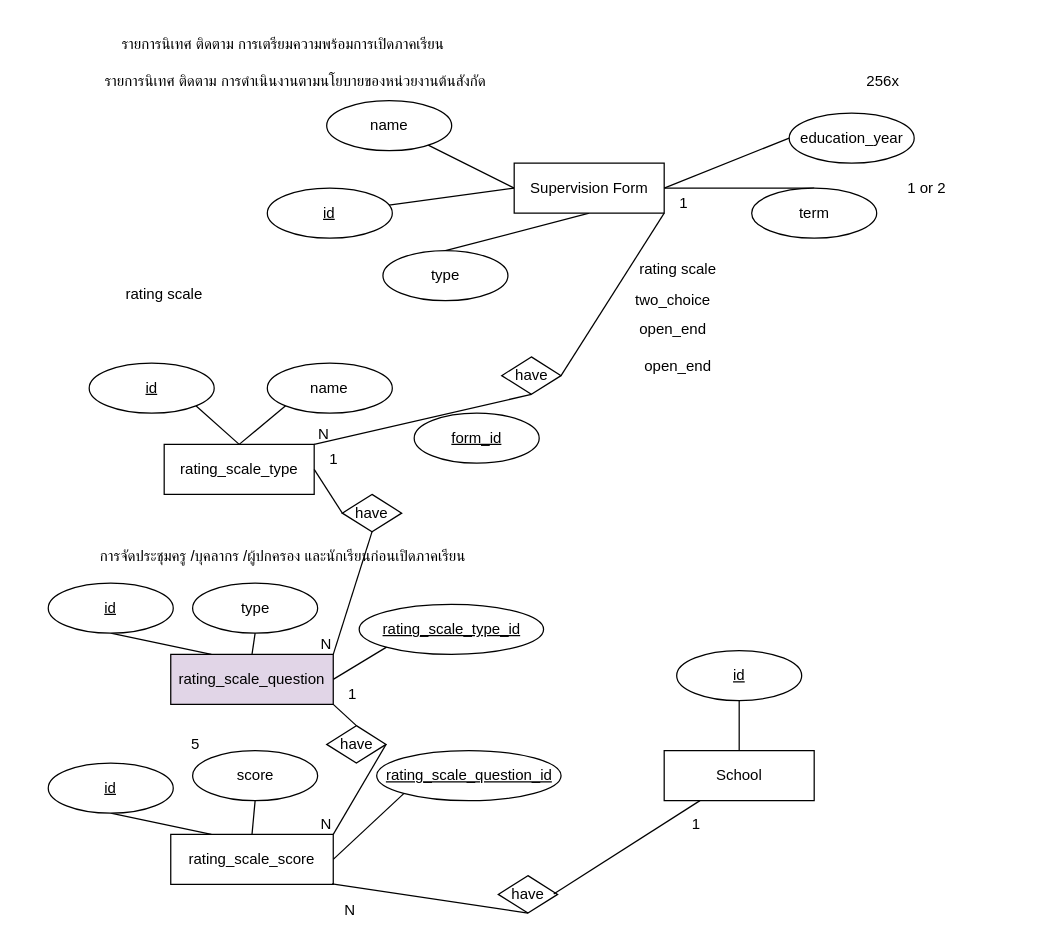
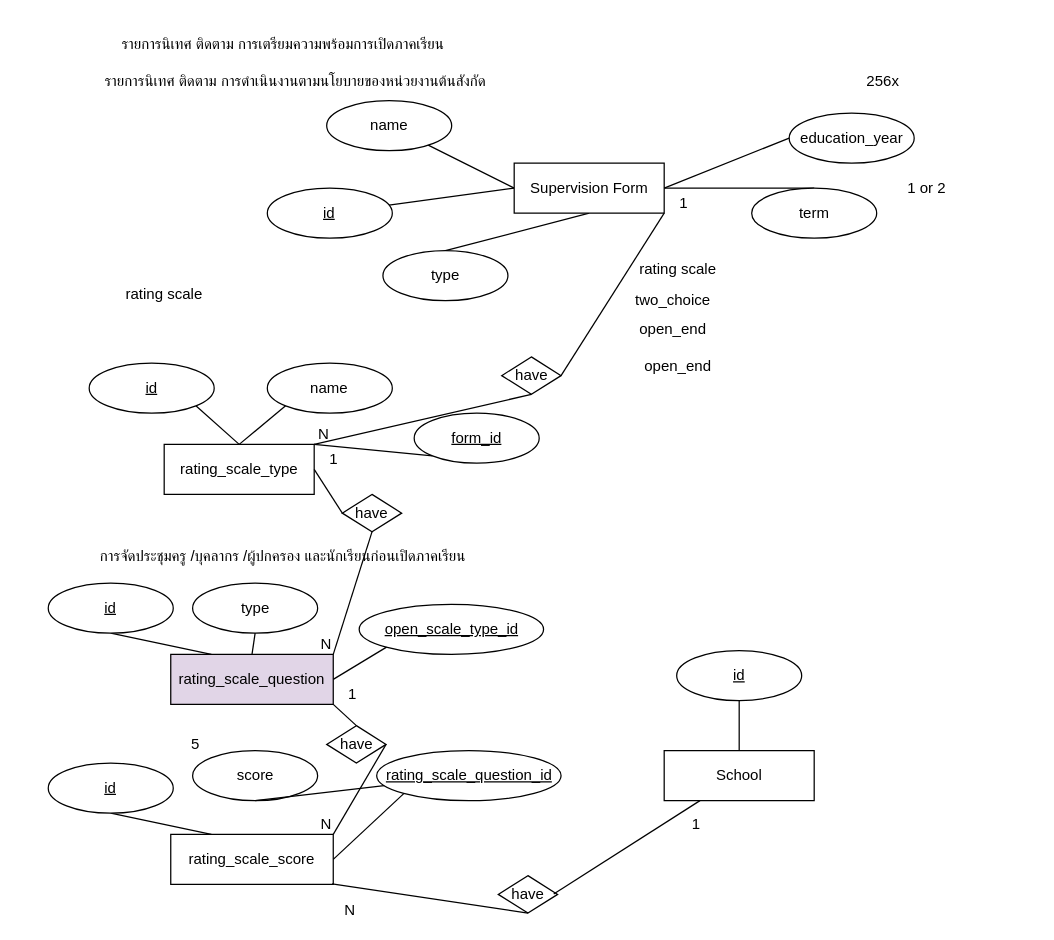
  <mxCell id="0" />
  <mxCell id="1" parent="0" />
  <mxCell id="2" style="rounded=0;orthogonalLoop=1;jettySize=auto;html=1;exitX=0.5;exitY=0;exitDx=0;exitDy=0;entryX=0.5;entryY=1;entryDx=0;entryDy=0;endArrow=none;endFill=0;" edge="1" parent="1" source="3" target="10"><mxGeometry relative="1" as="geometry" /></mxCell>
  <mxCell id="3" value="School" style="rounded=0;whiteSpace=wrap;html=1;" vertex="1" parent="1"><mxGeometry x="530.75" y="600" width="120" height="40" as="geometry" /></mxCell>
  <mxCell id="4" style="rounded=0;orthogonalLoop=1;jettySize=auto;html=1;exitX=0;exitY=0.5;exitDx=0;exitDy=0;endArrow=none;endFill=0;" edge="1" parent="1" source="8" target="11"><mxGeometry relative="1" as="geometry" /></mxCell>
  <mxCell id="5" style="rounded=0;orthogonalLoop=1;jettySize=auto;html=1;exitX=0;exitY=0.5;exitDx=0;exitDy=0;endArrow=none;endFill=0;" edge="1" parent="1" source="8" target="12"><mxGeometry relative="1" as="geometry" /></mxCell>
  <mxCell id="6" style="rounded=0;orthogonalLoop=1;jettySize=auto;html=1;exitX=1;exitY=0.5;exitDx=0;exitDy=0;entryX=0.5;entryY=0;entryDx=0;entryDy=0;endArrow=none;endFill=0;fontStyle=6" edge="1" parent="1" source="8" target="13"><mxGeometry relative="1" as="geometry" /></mxCell>
  <mxCell id="7" style="rounded=0;orthogonalLoop=1;jettySize=auto;html=1;exitX=0.5;exitY=1;exitDx=0;exitDy=0;entryX=0.5;entryY=0;entryDx=0;entryDy=0;endArrow=none;endFill=0;" edge="1" parent="1" source="8" target="19"><mxGeometry relative="1" as="geometry"><mxPoint x="365.75" y="200" as="targetPoint" /></mxGeometry></mxCell>
  <mxCell id="8" value="Supervision Form" style="rounded=0;whiteSpace=wrap;html=1;" vertex="1" parent="1"><mxGeometry x="410.75" y="130" width="120" height="40" as="geometry" /></mxCell>
  <mxCell id="9" value="256x" style="text;html=1;strokeColor=none;fillColor=none;align=center;verticalAlign=middle;whiteSpace=wrap;rounded=0;" vertex="1" parent="1"><mxGeometry x="590.75" y="50" width="230" height="30" as="geometry" /></mxCell>
  <mxCell id="10" value="id" style="ellipse;whiteSpace=wrap;html=1;align=center;fontStyle=4;" vertex="1" parent="1"><mxGeometry x="540.75" y="520" width="100" height="40" as="geometry" /></mxCell>
  <mxCell id="11" value="id" style="ellipse;whiteSpace=wrap;html=1;align=center;fontStyle=4;" vertex="1" parent="1"><mxGeometry x="213.25" y="150" width="100" height="40" as="geometry" /></mxCell>
  <mxCell id="12" value="name" style="ellipse;whiteSpace=wrap;html=1;align=center;" vertex="1" parent="1"><mxGeometry x="260.75" y="80" width="100" height="40" as="geometry" /></mxCell>
  <mxCell id="13" value="term" style="ellipse;whiteSpace=wrap;html=1;align=center;" vertex="1" parent="1"><mxGeometry x="600.75" y="150" width="100" height="40" as="geometry" /></mxCell>
  <mxCell id="14" value="education_year" style="ellipse;whiteSpace=wrap;html=1;align=center;" vertex="1" parent="1"><mxGeometry x="630.75" y="90" width="100" height="40" as="geometry" /></mxCell>
  <mxCell id="15" style="rounded=0;orthogonalLoop=1;jettySize=auto;html=1;exitX=1;exitY=0.5;exitDx=0;exitDy=0;endArrow=none;endFill=0;fontStyle=6" edge="1" parent="1" source="8"><mxGeometry relative="1" as="geometry"><mxPoint x="480.75" y="180" as="sourcePoint" /><mxPoint x="630.75" y="110" as="targetPoint" /></mxGeometry></mxCell>
  <mxCell id="16" value="รายการนิเทศ ติดตาม การเตรียมความพร้อมการเปิดภาคเรียน" style="text;html=1;strokeColor=none;fillColor=none;align=center;verticalAlign=middle;whiteSpace=wrap;rounded=0;" vertex="1" parent="1"><mxGeometry x="70.75" y="20" width="310" height="30" as="geometry" /></mxCell>
  <mxCell id="17" value="1 or 2" style="text;html=1;strokeColor=none;fillColor=none;align=center;verticalAlign=middle;whiteSpace=wrap;rounded=0;" vertex="1" parent="1"><mxGeometry x="690.75" y="135" width="100" height="30" as="geometry" /></mxCell>
  <mxCell id="18" value="rating_scale_question" style="rounded=0;whiteSpace=wrap;html=1;fillColor=#e1d5e7;" vertex="1" parent="1"><mxGeometry x="136" y="523" width="130" height="40" as="geometry" /></mxCell>
  <mxCell id="19" value="type" style="ellipse;whiteSpace=wrap;html=1;align=center;" vertex="1" parent="1"><mxGeometry x="305.75" y="200" width="100" height="40" as="geometry" /></mxCell>
  <mxCell id="20" value="rating scale" style="text;html=1;strokeColor=none;fillColor=none;align=center;verticalAlign=middle;whiteSpace=wrap;rounded=0;" vertex="1" parent="1"><mxGeometry x="502" y="200" width="80" height="30" as="geometry" /></mxCell>
  <mxCell id="21" value="two_choice" style="text;html=1;strokeColor=none;fillColor=none;align=center;verticalAlign=middle;whiteSpace=wrap;rounded=0;" vertex="1" parent="1"><mxGeometry x="498" y="225" width="80" height="30" as="geometry" /></mxCell>
  <mxCell id="22" value="rating scale" style="text;html=1;strokeColor=none;fillColor=none;align=center;verticalAlign=middle;whiteSpace=wrap;rounded=0;" vertex="1" parent="1"><mxGeometry x="90.75" y="220" width="80" height="30" as="geometry" /></mxCell>
  <mxCell id="23" style="rounded=0;orthogonalLoop=1;jettySize=auto;html=1;exitX=0.5;exitY=0;exitDx=0;exitDy=0;entryX=0;entryY=1;entryDx=0;entryDy=0;endArrow=none;endFill=0;" edge="1" parent="1" source="24" target="32"><mxGeometry relative="1" as="geometry" /></mxCell>
  <mxCell id="24" value="rating_scale_type" style="rounded=0;whiteSpace=wrap;html=1;" vertex="1" parent="1"><mxGeometry x="130.75" y="355" width="120" height="40" as="geometry" /></mxCell>
  <mxCell id="25" style="rounded=0;orthogonalLoop=1;jettySize=auto;html=1;exitX=1;exitY=1;exitDx=0;exitDy=0;entryX=0.5;entryY=0;entryDx=0;entryDy=0;endArrow=none;endFill=0;" edge="1" parent="1" source="26" target="24"><mxGeometry relative="1" as="geometry" /></mxCell>
  <mxCell id="26" value="id" style="ellipse;whiteSpace=wrap;html=1;align=center;fontStyle=4;" vertex="1" parent="1"><mxGeometry x="70.75" y="290" width="100" height="40" as="geometry" /></mxCell>
  <mxCell id="27" value="have" style="shape=rhombus;perimeter=rhombusPerimeter;whiteSpace=wrap;html=1;align=center;" vertex="1" parent="1"><mxGeometry x="273.25" y="395" width="47.5" height="30" as="geometry" /></mxCell>
  <mxCell id="28" value="" style="endArrow=none;html=1;rounded=0;entryX=1;entryY=0.5;entryDx=0;entryDy=0;exitX=0;exitY=0.5;exitDx=0;exitDy=0;" edge="1" parent="1" source="27" target="24"><mxGeometry relative="1" as="geometry"><mxPoint x="220.75" y="390" as="sourcePoint" /><mxPoint x="380.75" y="390" as="targetPoint" /></mxGeometry></mxCell>
  <mxCell id="29" value="1" style="resizable=0;html=1;whiteSpace=wrap;align=right;verticalAlign=bottom;" connectable="0" vertex="1" parent="28"><mxGeometry x="1" relative="1" as="geometry"><mxPoint x="20" as="offset" /></mxGeometry></mxCell>
  <mxCell id="30" value="" style="endArrow=none;html=1;rounded=0;exitX=0.5;exitY=1;exitDx=0;exitDy=0;entryX=1;entryY=0;entryDx=0;entryDy=0;" edge="1" parent="1" source="27" target="18"><mxGeometry relative="1" as="geometry"><mxPoint x="360.75" y="440" as="sourcePoint" /><mxPoint x="520.75" y="440" as="targetPoint" /></mxGeometry></mxCell>
  <mxCell id="31" value="N" style="resizable=0;html=1;whiteSpace=wrap;align=right;verticalAlign=bottom;" connectable="0" vertex="1" parent="30"><mxGeometry x="1" relative="1" as="geometry" /></mxCell>
  <mxCell id="32" value="name" style="ellipse;whiteSpace=wrap;html=1;align=center;" vertex="1" parent="1"><mxGeometry x="213.25" y="290" width="100" height="40" as="geometry" /></mxCell>
+ <mxCell id="33" style="rounded=0;orthogonalLoop=1;jettySize=auto;html=1;exitX=0;exitY=1;exitDx=0;exitDy=0;entryX=1;entryY=0;entryDx=0;entryDy=0;endArrow=none;endFill=0;" edge="1" parent="1" source="34" target="24"><mxGeometry relative="1" as="geometry" /></mxCell>
  <mxCell id="34" value="&lt;u&gt;form_id&lt;/u&gt;" style="ellipse;whiteSpace=wrap;html=1;align=center;" vertex="1" parent="1"><mxGeometry x="330.75" y="330" width="100" height="40" as="geometry" /></mxCell>
  <mxCell id="35" value="have" style="shape=rhombus;perimeter=rhombusPerimeter;whiteSpace=wrap;html=1;align=center;" vertex="1" parent="1"><mxGeometry x="400.75" y="285" width="47.5" height="30" as="geometry" /></mxCell>
  <mxCell id="36" value="" style="endArrow=none;html=1;rounded=0;exitX=0.5;exitY=1;exitDx=0;exitDy=0;entryX=1;entryY=0;entryDx=0;entryDy=0;" edge="1" source="35" parent="1" target="24"><mxGeometry relative="1" as="geometry"><mxPoint x="574.75" y="365" as="sourcePoint" /><mxPoint x="484.75" y="425" as="targetPoint" /></mxGeometry></mxCell>
  <mxCell id="37" value="N" style="resizable=0;html=1;whiteSpace=wrap;align=right;verticalAlign=bottom;" connectable="0" vertex="1" parent="36"><mxGeometry x="1" relative="1" as="geometry"><mxPoint x="13" as="offset" /></mxGeometry></mxCell>
  <mxCell id="38" value="" style="endArrow=none;html=1;rounded=0;entryX=1;entryY=1;entryDx=0;entryDy=0;exitX=1;exitY=0.5;exitDx=0;exitDy=0;" edge="1" source="35" parent="1" target="8"><mxGeometry relative="1" as="geometry"><mxPoint x="434.75" y="315" as="sourcePoint" /><mxPoint x="464.75" y="300" as="targetPoint" /></mxGeometry></mxCell>
  <mxCell id="39" value="1" style="resizable=0;html=1;whiteSpace=wrap;align=right;verticalAlign=bottom;" connectable="0" vertex="1" parent="38"><mxGeometry x="1" relative="1" as="geometry"><mxPoint x="20" as="offset" /></mxGeometry></mxCell>
  <mxCell id="40" value="รายการนิเทศ ติดตาม การดำเนินงานตามนโยบายของหน่วยงานต้นสังกัด" style="text;html=1;strokeColor=none;fillColor=none;align=center;verticalAlign=middle;whiteSpace=wrap;rounded=0;" vertex="1" parent="1"><mxGeometry x="50.75" y="50" width="370" height="30" as="geometry" /></mxCell>
  <mxCell id="41" style="rounded=0;orthogonalLoop=1;jettySize=auto;html=1;exitX=0.5;exitY=1;exitDx=0;exitDy=0;entryX=0.25;entryY=0;entryDx=0;entryDy=0;endArrow=none;endFill=0;" edge="1" parent="1" source="42" target="18"><mxGeometry relative="1" as="geometry" /></mxCell>
  <mxCell id="42" value="id" style="ellipse;whiteSpace=wrap;html=1;align=center;fontStyle=4;" vertex="1" parent="1"><mxGeometry x="38" y="466" width="100" height="40" as="geometry" /></mxCell>
  <mxCell id="43" value="type" style="ellipse;whiteSpace=wrap;html=1;align=center;" vertex="1" parent="1"><mxGeometry x="153.5" y="466" width="100" height="40" as="geometry" /></mxCell>
- <mxCell id="44" value="&lt;u&gt;rating_scale_type_id&lt;/u&gt;" style="ellipse;whiteSpace=wrap;html=1;align=center;" vertex="1" parent="1"><mxGeometry x="286.75" y="483" width="147.5" height="40" as="geometry" /></mxCell>
+ <mxCell id="44" value="&lt;u&gt;open_scale_type_id&lt;/u&gt;" style="ellipse;whiteSpace=wrap;html=1;align=center;" vertex="1" parent="1"><mxGeometry x="286.75" y="483" width="147.5" height="40" as="geometry" /></mxCell>
  <mxCell id="45" style="rounded=0;orthogonalLoop=1;jettySize=auto;html=1;exitX=0.5;exitY=1;exitDx=0;exitDy=0;entryX=0.5;entryY=0;entryDx=0;entryDy=0;endArrow=none;endFill=0;" edge="1" parent="1" source="43" target="18"><mxGeometry relative="1" as="geometry"><mxPoint x="126" y="498" as="sourcePoint" /><mxPoint x="179" y="533" as="targetPoint" /></mxGeometry></mxCell>
  <mxCell id="46" style="rounded=0;orthogonalLoop=1;jettySize=auto;html=1;exitX=0;exitY=1;exitDx=0;exitDy=0;entryX=1;entryY=0.5;entryDx=0;entryDy=0;endArrow=none;endFill=0;" edge="1" parent="1" source="44" target="18"><mxGeometry relative="1" as="geometry"><mxPoint x="231" y="493" as="sourcePoint" /><mxPoint x="211" y="533" as="targetPoint" /></mxGeometry></mxCell>
  <mxCell id="47" value="การจัดประชุมครู /บุคลากร /ผู้ปกครอง และนักเรียนก่อนเปิดภาคเรียน" style="text;html=1;strokeColor=none;fillColor=none;align=center;verticalAlign=middle;whiteSpace=wrap;rounded=0;" vertex="1" parent="1"><mxGeometry x="20.75" y="430" width="410" height="30" as="geometry" /></mxCell>
  <mxCell id="48" value="rating_scale_score" style="rounded=0;whiteSpace=wrap;html=1;" vertex="1" parent="1"><mxGeometry x="136" y="667" width="130" height="40" as="geometry" /></mxCell>
  <mxCell id="49" style="rounded=0;orthogonalLoop=1;jettySize=auto;html=1;exitX=0.5;exitY=1;exitDx=0;exitDy=0;entryX=0.25;entryY=0;entryDx=0;entryDy=0;endArrow=none;endFill=0;" edge="1" source="50" target="48" parent="1"><mxGeometry relative="1" as="geometry" /></mxCell>
  <mxCell id="50" value="id" style="ellipse;whiteSpace=wrap;html=1;align=center;fontStyle=4;" vertex="1" parent="1"><mxGeometry x="38" y="610" width="100" height="40" as="geometry" /></mxCell>
  <mxCell id="51" value="score" style="ellipse;whiteSpace=wrap;html=1;align=center;" vertex="1" parent="1"><mxGeometry x="153.5" y="600" width="100" height="40" as="geometry" /></mxCell>
  <mxCell id="52" value="&lt;u&gt;rating_scale_question_id&lt;/u&gt;" style="ellipse;whiteSpace=wrap;html=1;align=center;" vertex="1" parent="1"><mxGeometry x="300.75" y="600" width="147.5" height="40" as="geometry" /></mxCell>
- <mxCell id="53" style="rounded=0;orthogonalLoop=1;jettySize=auto;html=1;exitX=0.5;exitY=1;exitDx=0;exitDy=0;entryX=0.5;entryY=0;entryDx=0;entryDy=0;endArrow=none;endFill=0;" edge="1" source="51" target="48" parent="1"><mxGeometry relative="1" as="geometry"><mxPoint x="126" y="642" as="sourcePoint" /><mxPoint x="179" y="677" as="targetPoint" /></mxGeometry></mxCell>
+ <mxCell id="53" style="rounded=0;orthogonalLoop=1;jettySize=auto;html=1;exitX=0.5;exitY=1;exitDx=0;exitDy=0;endArrow=none;endFill=0;" edge="1" source="51" target="52" parent="1"><mxGeometry relative="1" as="geometry"><mxPoint x="126" y="642" as="sourcePoint" /><mxPoint x="179" y="677" as="targetPoint" /></mxGeometry></mxCell>
  <mxCell id="54" style="rounded=0;orthogonalLoop=1;jettySize=auto;html=1;exitX=0;exitY=1;exitDx=0;exitDy=0;entryX=1;entryY=0.5;entryDx=0;entryDy=0;endArrow=none;endFill=0;" edge="1" source="52" target="48" parent="1"><mxGeometry relative="1" as="geometry"><mxPoint x="231" y="637" as="sourcePoint" /><mxPoint x="211" y="677" as="targetPoint" /></mxGeometry></mxCell>
  <mxCell id="55" value="have" style="shape=rhombus;perimeter=rhombusPerimeter;whiteSpace=wrap;html=1;align=center;" vertex="1" parent="1"><mxGeometry x="260.75" y="580" width="47.5" height="30" as="geometry" /></mxCell>
  <mxCell id="56" value="" style="endArrow=none;html=1;rounded=0;entryX=1;entryY=1;entryDx=0;entryDy=0;exitX=0.5;exitY=0;exitDx=0;exitDy=0;" edge="1" parent="1" source="55" target="18"><mxGeometry relative="1" as="geometry"><mxPoint x="386.75" y="581" as="sourcePoint" /><mxPoint x="364.75" y="546" as="targetPoint" /></mxGeometry></mxCell>
  <mxCell id="57" value="1" style="resizable=0;html=1;whiteSpace=wrap;align=right;verticalAlign=bottom;" connectable="0" vertex="1" parent="56"><mxGeometry x="1" relative="1" as="geometry"><mxPoint x="20" as="offset" /></mxGeometry></mxCell>
  <mxCell id="58" value="" style="endArrow=none;html=1;rounded=0;exitX=1;exitY=0.5;exitDx=0;exitDy=0;entryX=1;entryY=0;entryDx=0;entryDy=0;" edge="1" parent="1" source="55" target="48"><mxGeometry relative="1" as="geometry"><mxPoint x="410.75" y="596" as="sourcePoint" /><mxPoint x="379.75" y="694" as="targetPoint" /></mxGeometry></mxCell>
  <mxCell id="59" value="N" style="resizable=0;html=1;whiteSpace=wrap;align=right;verticalAlign=bottom;" connectable="0" vertex="1" parent="58"><mxGeometry x="1" relative="1" as="geometry"><mxPoint as="offset" /></mxGeometry></mxCell>
  <mxCell id="60" value="5" style="text;html=1;strokeColor=none;fillColor=none;align=center;verticalAlign=middle;whiteSpace=wrap;rounded=0;" vertex="1" parent="1"><mxGeometry x="140.75" y="585" width="30" height="20" as="geometry" /></mxCell>
  <mxCell id="61" value="open_end" style="text;html=1;strokeColor=none;fillColor=none;align=center;verticalAlign=middle;whiteSpace=wrap;rounded=0;" vertex="1" parent="1"><mxGeometry x="498" y="247.5" width="80" height="30" as="geometry" /></mxCell>
  <mxCell id="62" value="open_end" style="text;html=1;strokeColor=none;fillColor=none;align=center;verticalAlign=middle;whiteSpace=wrap;rounded=0;" vertex="1" parent="1"><mxGeometry x="502" y="277.5" width="80" height="30" as="geometry" /></mxCell>
  <mxCell id="63" value="have" style="shape=rhombus;perimeter=rhombusPerimeter;whiteSpace=wrap;html=1;align=center;" vertex="1" parent="1"><mxGeometry x="398" y="700" width="47.5" height="30" as="geometry" /></mxCell>
  <mxCell id="64" value="" style="endArrow=none;html=1;rounded=0;exitX=0.934;exitY=0.489;exitDx=0;exitDy=0;exitPerimeter=0;" edge="1" source="63" parent="1" target="3"><mxGeometry relative="1" as="geometry"><mxPoint x="380.5" y="722" as="sourcePoint" /><mxPoint x="418" y="710" as="targetPoint" /></mxGeometry></mxCell>
  <mxCell id="65" value="1" style="resizable=0;html=1;whiteSpace=wrap;align=right;verticalAlign=bottom;" connectable="0" vertex="1" parent="64"><mxGeometry x="1" relative="1" as="geometry"><mxPoint x="1" y="27" as="offset" /></mxGeometry></mxCell>
  <mxCell id="66" value="" style="endArrow=none;html=1;rounded=0;exitX=0.5;exitY=1;exitDx=0;exitDy=0;entryX=0.993;entryY=0.988;entryDx=0;entryDy=0;entryPerimeter=0;" edge="1" source="63" parent="1" target="48"><mxGeometry relative="1" as="geometry"><mxPoint x="520.5" y="772" as="sourcePoint" /><mxPoint x="425.75" y="855" as="targetPoint" /></mxGeometry></mxCell>
  <mxCell id="67" value="N" style="resizable=0;html=1;whiteSpace=wrap;align=right;verticalAlign=bottom;" connectable="0" vertex="1" parent="66"><mxGeometry x="1" relative="1" as="geometry"><mxPoint x="20" y="29" as="offset" /></mxGeometry></mxCell>
